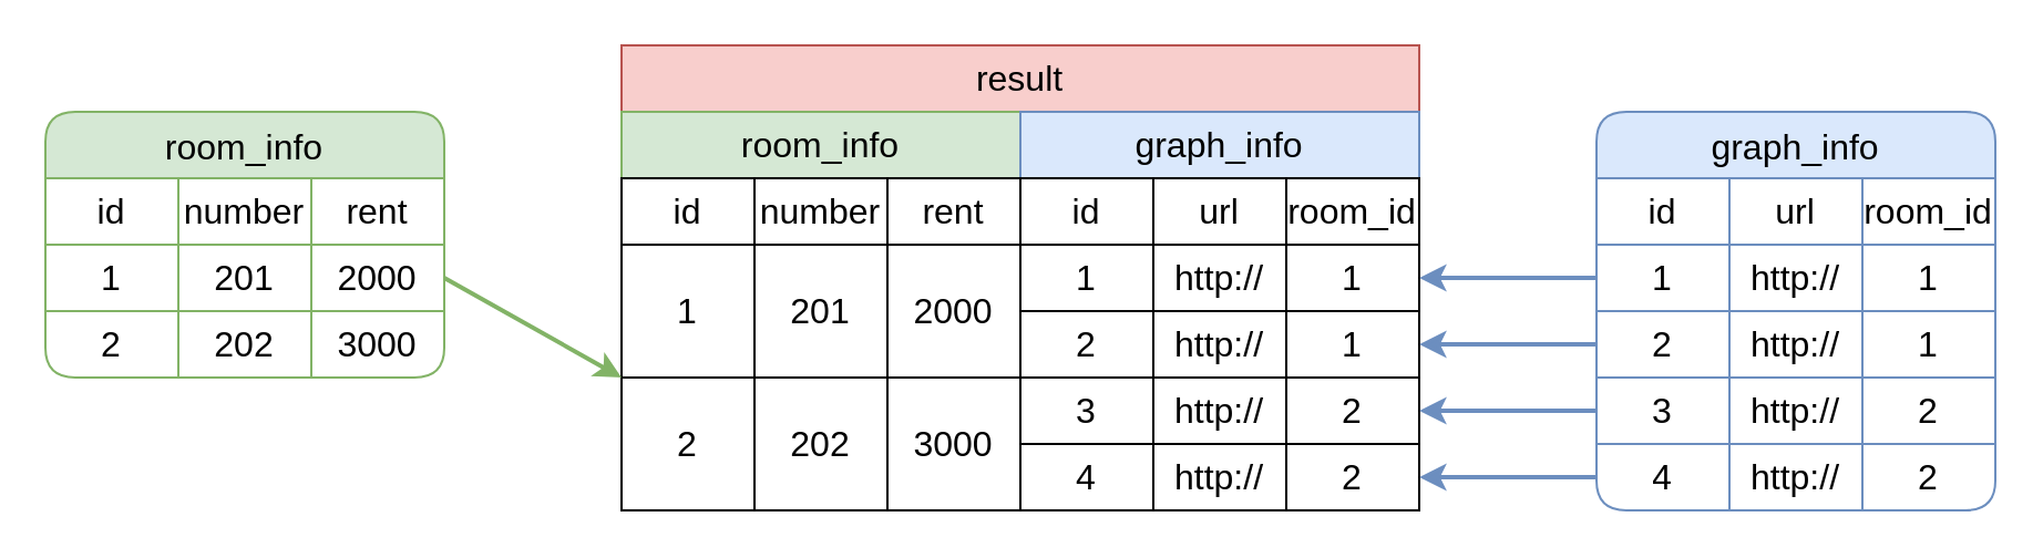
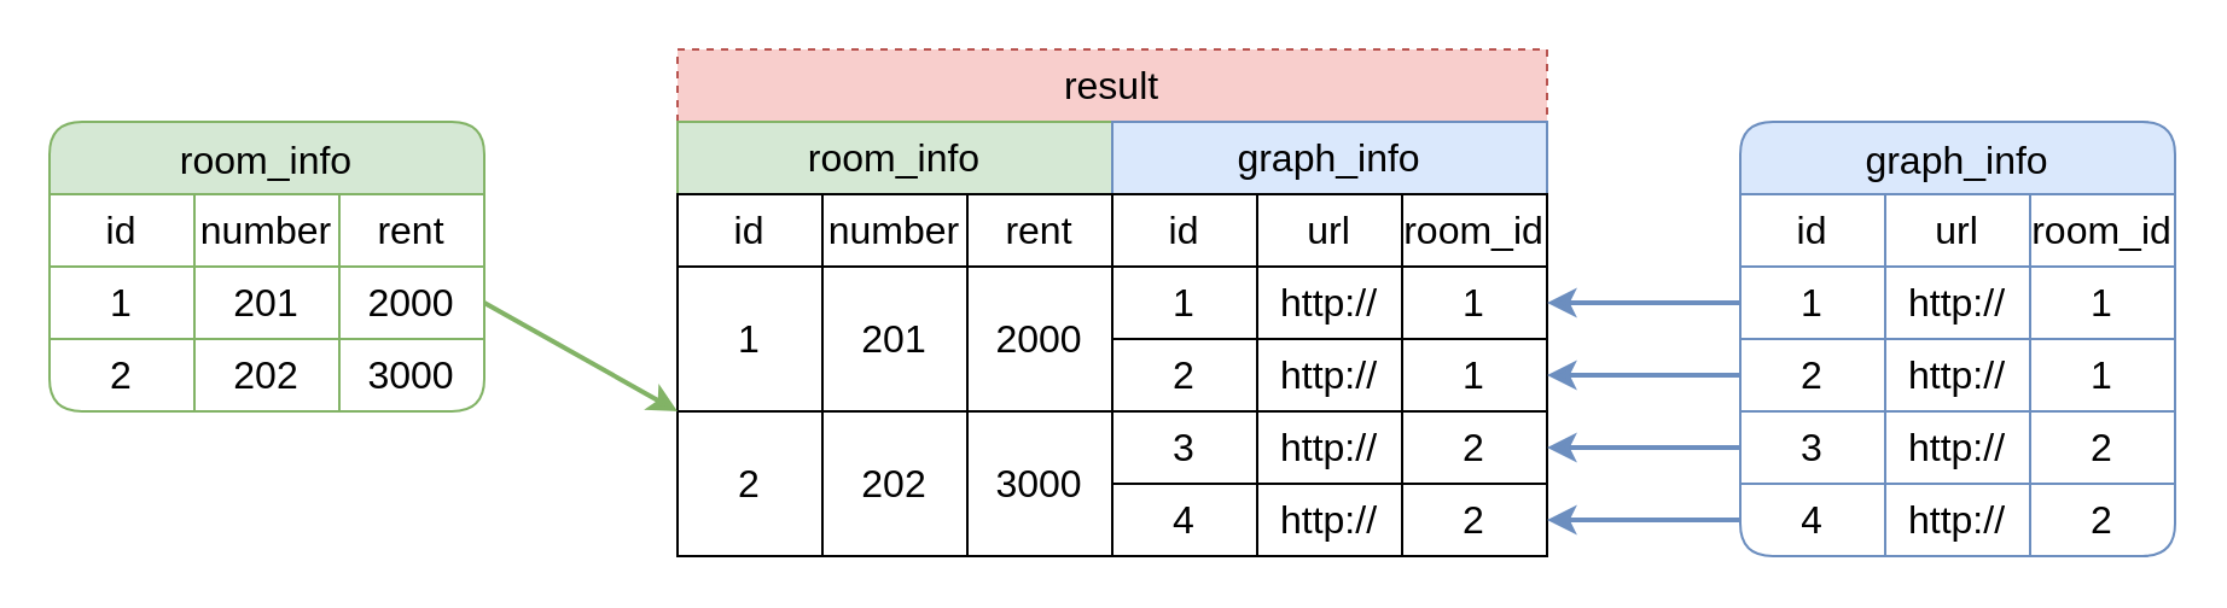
  <mxCell id="0" />
  <mxCell id="1" parent="0" />
  <mxCell id="2" value="room_info" style="shape=table;startSize=30;container=1;collapsible=0;childLayout=tableLayout;strokeColor=#82b366;fontSize=16;fillColor=#d5e8d4;rounded=1;" parent="1" vertex="1"><mxGeometry x="20" y="50" width="180" height="120" as="geometry" /></mxCell>
  <mxCell id="3" value="" style="shape=tableRow;horizontal=0;startSize=0;swimlaneHead=0;swimlaneBody=0;strokeColor=inherit;top=0;left=0;bottom=0;right=0;collapsible=0;dropTarget=0;fillColor=none;points=[[0,0.5],[1,0.5]];portConstraint=eastwest;fontSize=16;" parent="2" vertex="1"><mxGeometry y="30" width="180" height="30" as="geometry" /></mxCell>
  <mxCell id="4" value="id" style="shape=partialRectangle;html=1;whiteSpace=wrap;connectable=0;strokeColor=inherit;overflow=hidden;fillColor=none;top=0;left=0;bottom=0;right=0;pointerEvents=1;fontSize=16;" parent="3" vertex="1"><mxGeometry width="60" height="30" as="geometry"><mxRectangle width="60" height="30" as="alternateBounds" /></mxGeometry></mxCell>
  <mxCell id="5" value="number" style="shape=partialRectangle;html=1;whiteSpace=wrap;connectable=0;strokeColor=inherit;overflow=hidden;fillColor=none;top=0;left=0;bottom=0;right=0;pointerEvents=1;fontSize=16;" parent="3" vertex="1"><mxGeometry x="60" width="60" height="30" as="geometry"><mxRectangle width="60" height="30" as="alternateBounds" /></mxGeometry></mxCell>
  <mxCell id="6" value="rent" style="shape=partialRectangle;html=1;whiteSpace=wrap;connectable=0;strokeColor=inherit;overflow=hidden;fillColor=none;top=0;left=0;bottom=0;right=0;pointerEvents=1;fontSize=16;" parent="3" vertex="1"><mxGeometry x="120" width="60" height="30" as="geometry"><mxRectangle width="60" height="30" as="alternateBounds" /></mxGeometry></mxCell>
  <mxCell id="7" value="" style="shape=tableRow;horizontal=0;startSize=0;swimlaneHead=0;swimlaneBody=0;strokeColor=inherit;top=0;left=0;bottom=0;right=0;collapsible=0;dropTarget=0;fillColor=none;points=[[0,0.5],[1,0.5]];portConstraint=eastwest;fontSize=16;" parent="2" vertex="1"><mxGeometry y="60" width="180" height="30" as="geometry" /></mxCell>
  <mxCell id="8" value="1" style="shape=partialRectangle;html=1;whiteSpace=wrap;connectable=0;strokeColor=inherit;overflow=hidden;fillColor=none;top=0;left=0;bottom=0;right=0;pointerEvents=1;fontSize=16;" parent="7" vertex="1"><mxGeometry width="60" height="30" as="geometry"><mxRectangle width="60" height="30" as="alternateBounds" /></mxGeometry></mxCell>
  <mxCell id="9" value="201" style="shape=partialRectangle;html=1;whiteSpace=wrap;connectable=0;strokeColor=inherit;overflow=hidden;fillColor=none;top=0;left=0;bottom=0;right=0;pointerEvents=1;fontSize=16;" parent="7" vertex="1"><mxGeometry x="60" width="60" height="30" as="geometry"><mxRectangle width="60" height="30" as="alternateBounds" /></mxGeometry></mxCell>
  <mxCell id="10" value="2000" style="shape=partialRectangle;html=1;whiteSpace=wrap;connectable=0;strokeColor=inherit;overflow=hidden;fillColor=none;top=0;left=0;bottom=0;right=0;pointerEvents=1;fontSize=16;" parent="7" vertex="1"><mxGeometry x="120" width="60" height="30" as="geometry"><mxRectangle width="60" height="30" as="alternateBounds" /></mxGeometry></mxCell>
  <mxCell id="11" value="" style="shape=tableRow;horizontal=0;startSize=0;swimlaneHead=0;swimlaneBody=0;strokeColor=inherit;top=0;left=0;bottom=0;right=0;collapsible=0;dropTarget=0;fillColor=none;points=[[0,0.5],[1,0.5]];portConstraint=eastwest;fontSize=16;" parent="2" vertex="1"><mxGeometry y="90" width="180" height="30" as="geometry" /></mxCell>
  <mxCell id="12" value="2" style="shape=partialRectangle;html=1;whiteSpace=wrap;connectable=0;strokeColor=inherit;overflow=hidden;fillColor=none;top=0;left=0;bottom=0;right=0;pointerEvents=1;fontSize=16;" parent="11" vertex="1"><mxGeometry width="60" height="30" as="geometry"><mxRectangle width="60" height="30" as="alternateBounds" /></mxGeometry></mxCell>
  <mxCell id="13" value="202" style="shape=partialRectangle;html=1;whiteSpace=wrap;connectable=0;strokeColor=inherit;overflow=hidden;fillColor=none;top=0;left=0;bottom=0;right=0;pointerEvents=1;fontSize=16;" parent="11" vertex="1"><mxGeometry x="60" width="60" height="30" as="geometry"><mxRectangle width="60" height="30" as="alternateBounds" /></mxGeometry></mxCell>
  <mxCell id="14" value="3000" style="shape=partialRectangle;html=1;whiteSpace=wrap;connectable=0;strokeColor=inherit;overflow=hidden;fillColor=none;top=0;left=0;bottom=0;right=0;pointerEvents=1;fontSize=16;" parent="11" vertex="1"><mxGeometry x="120" width="60" height="30" as="geometry"><mxRectangle width="60" height="30" as="alternateBounds" /></mxGeometry></mxCell>
  <mxCell id="15" value="graph_info" style="shape=table;startSize=30;container=1;collapsible=0;childLayout=tableLayout;strokeColor=#6c8ebf;fontSize=16;fillColor=#dae8fc;swimlaneLine=1;rounded=1;" parent="1" vertex="1"><mxGeometry x="720" y="50" width="180" height="180" as="geometry" /></mxCell>
  <mxCell id="16" value="" style="shape=tableRow;horizontal=0;startSize=0;swimlaneHead=0;swimlaneBody=0;strokeColor=inherit;top=0;left=0;bottom=0;right=0;collapsible=0;dropTarget=0;fillColor=none;points=[[0,0.5],[1,0.5]];portConstraint=eastwest;fontSize=16;" parent="15" vertex="1"><mxGeometry y="30" width="180" height="30" as="geometry" /></mxCell>
  <mxCell id="17" value="id" style="shape=partialRectangle;html=1;whiteSpace=wrap;connectable=0;strokeColor=inherit;overflow=hidden;fillColor=none;top=0;left=0;bottom=0;right=0;pointerEvents=1;fontSize=16;" parent="16" vertex="1"><mxGeometry width="60" height="30" as="geometry"><mxRectangle width="60" height="30" as="alternateBounds" /></mxGeometry></mxCell>
  <mxCell id="18" value="url" style="shape=partialRectangle;html=1;whiteSpace=wrap;connectable=0;strokeColor=inherit;overflow=hidden;fillColor=none;top=0;left=0;bottom=0;right=0;pointerEvents=1;fontSize=16;" parent="16" vertex="1"><mxGeometry x="60" width="60" height="30" as="geometry"><mxRectangle width="60" height="30" as="alternateBounds" /></mxGeometry></mxCell>
  <mxCell id="19" value="room_id" style="shape=partialRectangle;html=1;whiteSpace=wrap;connectable=0;strokeColor=inherit;overflow=hidden;fillColor=none;top=0;left=0;bottom=0;right=0;pointerEvents=1;fontSize=16;" parent="16" vertex="1"><mxGeometry x="120" width="60" height="30" as="geometry"><mxRectangle width="60" height="30" as="alternateBounds" /></mxGeometry></mxCell>
  <mxCell id="20" value="" style="shape=tableRow;horizontal=0;startSize=0;swimlaneHead=0;swimlaneBody=0;strokeColor=inherit;top=0;left=0;bottom=0;right=0;collapsible=0;dropTarget=0;fillColor=none;points=[[0,0.5],[1,0.5]];portConstraint=eastwest;fontSize=16;" parent="15" vertex="1"><mxGeometry y="60" width="180" height="30" as="geometry" /></mxCell>
  <mxCell id="21" value="1" style="shape=partialRectangle;html=1;whiteSpace=wrap;connectable=0;strokeColor=inherit;overflow=hidden;fillColor=none;top=0;left=0;bottom=0;right=0;pointerEvents=1;fontSize=16;" parent="20" vertex="1"><mxGeometry width="60" height="30" as="geometry"><mxRectangle width="60" height="30" as="alternateBounds" /></mxGeometry></mxCell>
  <mxCell id="22" value="http://" style="shape=partialRectangle;html=1;whiteSpace=wrap;connectable=0;strokeColor=inherit;overflow=hidden;fillColor=none;top=0;left=0;bottom=0;right=0;pointerEvents=1;fontSize=16;" parent="20" vertex="1"><mxGeometry x="60" width="60" height="30" as="geometry"><mxRectangle width="60" height="30" as="alternateBounds" /></mxGeometry></mxCell>
  <mxCell id="23" value="1" style="shape=partialRectangle;html=1;whiteSpace=wrap;connectable=0;strokeColor=inherit;overflow=hidden;fillColor=none;top=0;left=0;bottom=0;right=0;pointerEvents=1;fontSize=16;" parent="20" vertex="1"><mxGeometry x="120" width="60" height="30" as="geometry"><mxRectangle width="60" height="30" as="alternateBounds" /></mxGeometry></mxCell>
  <mxCell id="24" value="" style="shape=tableRow;horizontal=0;startSize=0;swimlaneHead=0;swimlaneBody=0;strokeColor=inherit;top=0;left=0;bottom=0;right=0;collapsible=0;dropTarget=0;fillColor=none;points=[[0,0.5],[1,0.5]];portConstraint=eastwest;fontSize=16;" parent="15" vertex="1"><mxGeometry y="90" width="180" height="30" as="geometry" /></mxCell>
  <mxCell id="25" value="2" style="shape=partialRectangle;html=1;whiteSpace=wrap;connectable=0;strokeColor=inherit;overflow=hidden;fillColor=none;top=0;left=0;bottom=0;right=0;pointerEvents=1;fontSize=16;" parent="24" vertex="1"><mxGeometry width="60" height="30" as="geometry"><mxRectangle width="60" height="30" as="alternateBounds" /></mxGeometry></mxCell>
  <mxCell id="26" value="http://" style="shape=partialRectangle;html=1;whiteSpace=wrap;connectable=0;strokeColor=inherit;overflow=hidden;fillColor=none;top=0;left=0;bottom=0;right=0;pointerEvents=1;fontSize=16;" parent="24" vertex="1"><mxGeometry x="60" width="60" height="30" as="geometry"><mxRectangle width="60" height="30" as="alternateBounds" /></mxGeometry></mxCell>
  <mxCell id="27" value="1" style="shape=partialRectangle;html=1;whiteSpace=wrap;connectable=0;strokeColor=inherit;overflow=hidden;fillColor=none;top=0;left=0;bottom=0;right=0;pointerEvents=1;fontSize=16;" parent="24" vertex="1"><mxGeometry x="120" width="60" height="30" as="geometry"><mxRectangle width="60" height="30" as="alternateBounds" /></mxGeometry></mxCell>
  <mxCell id="28" style="shape=tableRow;horizontal=0;startSize=0;swimlaneHead=0;swimlaneBody=0;strokeColor=inherit;top=0;left=0;bottom=0;right=0;collapsible=0;dropTarget=0;fillColor=none;points=[[0,0.5],[1,0.5]];portConstraint=eastwest;fontSize=16;" parent="15" vertex="1"><mxGeometry y="120" width="180" height="30" as="geometry" /></mxCell>
  <mxCell id="29" value="3" style="shape=partialRectangle;html=1;whiteSpace=wrap;connectable=0;strokeColor=inherit;overflow=hidden;fillColor=none;top=0;left=0;bottom=0;right=0;pointerEvents=1;fontSize=16;" parent="28" vertex="1"><mxGeometry width="60" height="30" as="geometry"><mxRectangle width="60" height="30" as="alternateBounds" /></mxGeometry></mxCell>
  <mxCell id="30" value="http://" style="shape=partialRectangle;html=1;whiteSpace=wrap;connectable=0;strokeColor=inherit;overflow=hidden;fillColor=none;top=0;left=0;bottom=0;right=0;pointerEvents=1;fontSize=16;" parent="28" vertex="1"><mxGeometry x="60" width="60" height="30" as="geometry"><mxRectangle width="60" height="30" as="alternateBounds" /></mxGeometry></mxCell>
  <mxCell id="31" value="2" style="shape=partialRectangle;html=1;whiteSpace=wrap;connectable=0;strokeColor=inherit;overflow=hidden;fillColor=none;top=0;left=0;bottom=0;right=0;pointerEvents=1;fontSize=16;" parent="28" vertex="1"><mxGeometry x="120" width="60" height="30" as="geometry"><mxRectangle width="60" height="30" as="alternateBounds" /></mxGeometry></mxCell>
  <mxCell id="32" style="shape=tableRow;horizontal=0;startSize=0;swimlaneHead=0;swimlaneBody=0;strokeColor=inherit;top=0;left=0;bottom=0;right=0;collapsible=0;dropTarget=0;fillColor=none;points=[[0,0.5],[1,0.5]];portConstraint=eastwest;fontSize=16;" parent="15" vertex="1"><mxGeometry y="150" width="180" height="30" as="geometry" /></mxCell>
  <mxCell id="33" value="4" style="shape=partialRectangle;html=1;whiteSpace=wrap;connectable=0;strokeColor=inherit;overflow=hidden;fillColor=none;top=0;left=0;bottom=0;right=0;pointerEvents=1;fontSize=16;" parent="32" vertex="1"><mxGeometry width="60" height="30" as="geometry"><mxRectangle width="60" height="30" as="alternateBounds" /></mxGeometry></mxCell>
  <mxCell id="34" value="http://" style="shape=partialRectangle;html=1;whiteSpace=wrap;connectable=0;strokeColor=inherit;overflow=hidden;fillColor=none;top=0;left=0;bottom=0;right=0;pointerEvents=1;fontSize=16;" parent="32" vertex="1"><mxGeometry x="60" width="60" height="30" as="geometry"><mxRectangle width="60" height="30" as="alternateBounds" /></mxGeometry></mxCell>
  <mxCell id="35" value="2" style="shape=partialRectangle;html=1;whiteSpace=wrap;connectable=0;strokeColor=inherit;overflow=hidden;fillColor=none;top=0;left=0;bottom=0;right=0;pointerEvents=1;fontSize=16;" parent="32" vertex="1"><mxGeometry x="120" width="60" height="30" as="geometry"><mxRectangle width="60" height="30" as="alternateBounds" /></mxGeometry></mxCell>
- <mxCell id="36" value="result" style="rounded=0;whiteSpace=wrap;html=1;fontSize=16;fillColor=#f8cecc;strokeColor=#b85450;" parent="1" vertex="1"><mxGeometry x="280" y="20" width="360" height="30" as="geometry" /></mxCell>
+ <mxCell id="36" value="result" style="rounded=0;whiteSpace=wrap;html=1;fontSize=16;fillColor=#f8cecc;strokeColor=#b85450;dashed=1;" parent="1" vertex="1"><mxGeometry x="280" y="20" width="360" height="30" as="geometry" /></mxCell>
  <mxCell id="37" value="room_info" style="rounded=0;whiteSpace=wrap;html=1;fontSize=16;fillColor=#d5e8d4;strokeColor=#82b366;" parent="1" vertex="1"><mxGeometry x="280" y="50" width="180" height="30" as="geometry" /></mxCell>
  <mxCell id="38" value="graph_info" style="rounded=0;whiteSpace=wrap;html=1;fontSize=16;fillColor=#dae8fc;strokeColor=#6c8ebf;" parent="1" vertex="1"><mxGeometry x="460" y="50" width="180" height="30" as="geometry" /></mxCell>
  <mxCell id="39" value="id" style="rounded=0;whiteSpace=wrap;html=1;fontSize=16;" parent="1" vertex="1"><mxGeometry x="280" y="80" width="60" height="30" as="geometry" /></mxCell>
  <mxCell id="40" value="number" style="rounded=0;whiteSpace=wrap;html=1;fontSize=16;" parent="1" vertex="1"><mxGeometry x="340" y="80" width="60" height="30" as="geometry" /></mxCell>
  <mxCell id="41" value="rent" style="rounded=0;whiteSpace=wrap;html=1;fontSize=16;" parent="1" vertex="1"><mxGeometry x="400" y="80" width="60" height="30" as="geometry" /></mxCell>
  <mxCell id="42" value="id" style="rounded=0;whiteSpace=wrap;html=1;fontSize=16;" parent="1" vertex="1"><mxGeometry x="460" y="80" width="60" height="30" as="geometry" /></mxCell>
  <mxCell id="43" value="url" style="rounded=0;whiteSpace=wrap;html=1;fontSize=16;" parent="1" vertex="1"><mxGeometry x="520" y="80" width="60" height="30" as="geometry" /></mxCell>
  <mxCell id="44" value="room_id" style="rounded=0;whiteSpace=wrap;html=1;fontSize=16;" parent="1" vertex="1"><mxGeometry x="580" y="80" width="60" height="30" as="geometry" /></mxCell>
  <mxCell id="45" value="1" style="rounded=0;whiteSpace=wrap;html=1;fontSize=16;" parent="1" vertex="1"><mxGeometry x="280" y="110" width="60" height="60" as="geometry" /></mxCell>
  <mxCell id="46" value="201" style="rounded=0;whiteSpace=wrap;html=1;fontSize=16;" parent="1" vertex="1"><mxGeometry x="340" y="110" width="60" height="60" as="geometry" /></mxCell>
  <mxCell id="47" value="2000" style="rounded=0;whiteSpace=wrap;html=1;fontSize=16;" parent="1" vertex="1"><mxGeometry x="400" y="110" width="60" height="60" as="geometry" /></mxCell>
  <mxCell id="48" value="1" style="rounded=0;whiteSpace=wrap;html=1;fontSize=16;" parent="1" vertex="1"><mxGeometry x="460" y="110" width="60" height="30" as="geometry" /></mxCell>
  <mxCell id="49" value="http://" style="rounded=0;whiteSpace=wrap;html=1;fontSize=16;" parent="1" vertex="1"><mxGeometry x="520" y="110" width="60" height="30" as="geometry" /></mxCell>
  <mxCell id="50" value="1" style="rounded=0;whiteSpace=wrap;html=1;fontSize=16;" parent="1" vertex="1"><mxGeometry x="580" y="110" width="60" height="30" as="geometry" /></mxCell>
  <mxCell id="51" value="2" style="rounded=0;whiteSpace=wrap;html=1;fontSize=16;" parent="1" vertex="1"><mxGeometry x="460" y="140" width="60" height="30" as="geometry" /></mxCell>
  <mxCell id="52" value="http://" style="rounded=0;whiteSpace=wrap;html=1;fontSize=16;" parent="1" vertex="1"><mxGeometry x="520" y="140" width="60" height="30" as="geometry" /></mxCell>
  <mxCell id="53" value="1" style="rounded=0;whiteSpace=wrap;html=1;fontSize=16;" parent="1" vertex="1"><mxGeometry x="580" y="140" width="60" height="30" as="geometry" /></mxCell>
  <mxCell id="54" value="2" style="rounded=0;whiteSpace=wrap;html=1;fontSize=16;" parent="1" vertex="1"><mxGeometry x="280" y="170" width="60" height="60" as="geometry" /></mxCell>
  <mxCell id="55" value="202" style="rounded=0;whiteSpace=wrap;html=1;fontSize=16;" parent="1" vertex="1"><mxGeometry x="340" y="170" width="60" height="60" as="geometry" /></mxCell>
  <mxCell id="56" value="3000" style="rounded=0;whiteSpace=wrap;html=1;fontSize=16;" parent="1" vertex="1"><mxGeometry x="400" y="170" width="60" height="60" as="geometry" /></mxCell>
  <mxCell id="57" value="3" style="rounded=0;whiteSpace=wrap;html=1;fontSize=16;" parent="1" vertex="1"><mxGeometry x="460" y="170" width="60" height="30" as="geometry" /></mxCell>
  <mxCell id="58" value="http://" style="rounded=0;whiteSpace=wrap;html=1;fontSize=16;" parent="1" vertex="1"><mxGeometry x="520" y="170" width="60" height="30" as="geometry" /></mxCell>
  <mxCell id="59" value="2" style="rounded=0;whiteSpace=wrap;html=1;fontSize=16;" parent="1" vertex="1"><mxGeometry x="580" y="170" width="60" height="30" as="geometry" /></mxCell>
  <mxCell id="60" value="4" style="rounded=0;whiteSpace=wrap;html=1;fontSize=16;" parent="1" vertex="1"><mxGeometry x="460" y="200" width="60" height="30" as="geometry" /></mxCell>
  <mxCell id="61" value="http://" style="rounded=0;whiteSpace=wrap;html=1;fontSize=16;" parent="1" vertex="1"><mxGeometry x="520" y="200" width="60" height="30" as="geometry" /></mxCell>
  <mxCell id="62" value="2" style="rounded=0;whiteSpace=wrap;html=1;fontSize=16;" parent="1" vertex="1"><mxGeometry x="580" y="200" width="60" height="30" as="geometry" /></mxCell>
  <mxCell id="63" value="" style="endArrow=classic;html=1;rounded=0;entryX=0;entryY=1;entryDx=0;entryDy=0;exitX=1;exitY=0.5;exitDx=0;exitDy=0;fillColor=#d5e8d4;strokeColor=#82b366;strokeWidth=2;" parent="1" source="7" target="45" edge="1"><mxGeometry width="50" height="50" relative="1" as="geometry"><mxPoint x="90" y="350" as="sourcePoint" /><mxPoint x="140" y="300" as="targetPoint" /></mxGeometry></mxCell>
  <mxCell id="64" value="" style="endArrow=classic;html=1;rounded=0;entryX=1;entryY=0.5;entryDx=0;entryDy=0;exitX=0;exitY=0.5;exitDx=0;exitDy=0;strokeWidth=2;fillColor=#dae8fc;strokeColor=#6c8ebf;" parent="1" source="20" target="50" edge="1"><mxGeometry width="50" height="50" relative="1" as="geometry"><mxPoint x="650" y="370" as="sourcePoint" /><mxPoint x="700" y="320" as="targetPoint" /></mxGeometry></mxCell>
  <mxCell id="65" value="" style="endArrow=classic;html=1;rounded=0;entryX=1;entryY=0.5;entryDx=0;entryDy=0;exitX=0;exitY=0.5;exitDx=0;exitDy=0;strokeWidth=2;fillColor=#dae8fc;strokeColor=#6c8ebf;" parent="1" source="24" target="53" edge="1"><mxGeometry width="50" height="50" relative="1" as="geometry"><mxPoint x="730" y="135" as="sourcePoint" /><mxPoint x="650" y="135" as="targetPoint" /></mxGeometry></mxCell>
  <mxCell id="66" value="" style="endArrow=classic;html=1;rounded=0;entryX=1;entryY=0.5;entryDx=0;entryDy=0;exitX=0;exitY=0.5;exitDx=0;exitDy=0;strokeWidth=2;fillColor=#dae8fc;strokeColor=#6c8ebf;" parent="1" source="28" target="59" edge="1"><mxGeometry width="50" height="50" relative="1" as="geometry"><mxPoint x="730" y="165" as="sourcePoint" /><mxPoint x="650" y="165" as="targetPoint" /></mxGeometry></mxCell>
  <mxCell id="67" value="" style="endArrow=classic;html=1;rounded=0;entryX=1;entryY=0.5;entryDx=0;entryDy=0;exitX=0;exitY=0.5;exitDx=0;exitDy=0;strokeWidth=2;fillColor=#dae8fc;strokeColor=#6c8ebf;" parent="1" source="32" target="62" edge="1"><mxGeometry width="50" height="50" relative="1" as="geometry"><mxPoint x="730" y="195" as="sourcePoint" /><mxPoint x="650" y="195" as="targetPoint" /></mxGeometry></mxCell>
